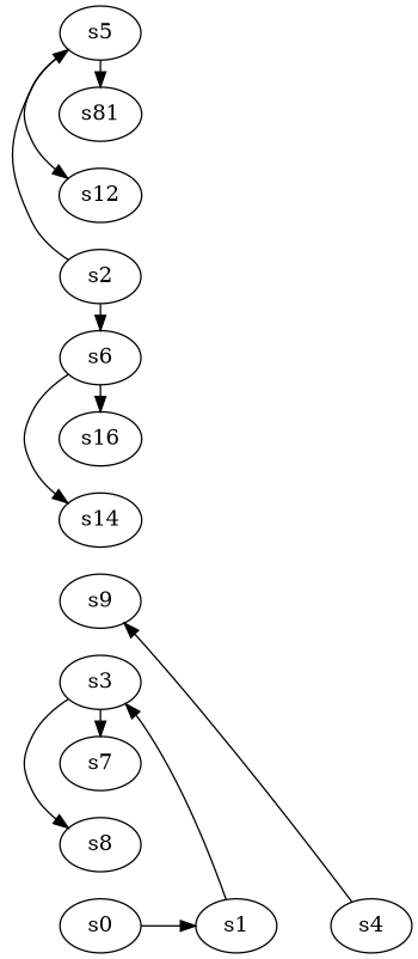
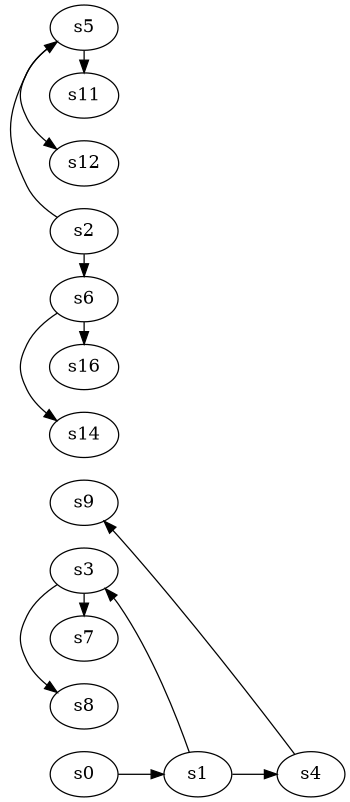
  digraph {
    rankdir=LR
    node [player=1]
    s1 [player=0]
    s0
    s3 [player=0]
    s4
    s5 [player=0]
    s2
    s6 [player=0]
    s7 [player=0]
    s8 [player=0]
    s9
-   s11 [label=s81]
+   s11
    s12
    n13 [label=s16]
    s14
    s1 -> s3 [constraint="time == 1 || time == 9 || time == 12 || time == 14"]
+   s1 -> s4
    s0 -> s1
    s3 -> s7 [constraint="time % 4 == 3"]
    s3 -> s8 [constraint="time == 1 || time == 5 || time == 6 || time == 7"]
    s4 -> s9 [constraint="time == 8 || time == 14"]
    s5 -> s11 [constraint="time == 6"]
    s5 -> s12 [constraint="time % 3 == 1"]
    s2 -> s5 [constraint="time % 6 == 2"]
    s2 -> s6 [constraint="time % 5 == 0"]
    s6 -> n13 [constraint="time == 2 || time == 10 || time == 11 || time == 14"]
    s6 -> s14 [constraint="time % 3 == 0 || time % 4 == 1"]
  }
